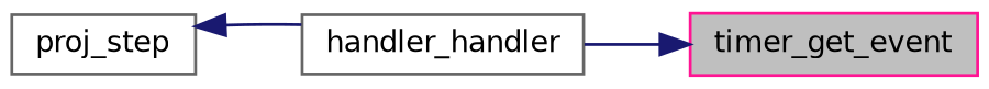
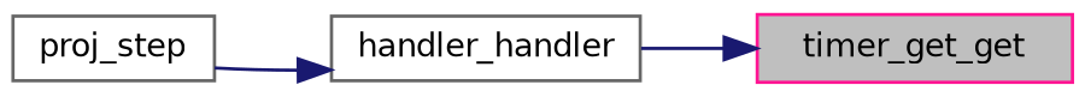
  digraph {
    rankdir=RL
    node [color=gray40 fillcolor=white fontname=Helvetica fontsize=10 shape=record style=filled]
    edge [color=midnightblue dir=back fontname=Helvetica fontsize=10 labelfontname=Helvetica labelfontsize=10 style=solid]
-   n1 [color=deeppink fillcolor=grey75 fontcolor=black height=0.2 label=timer_get_event width=0.4]
+   n1 [color=deeppink fillcolor=grey75 fontcolor=black height=0.2 label=timer_get_get width=0.4]
    n2 [height=0.2 label=handler_handler width=0.4]
    n3 [height=0.2 label=proj_step width=0.4]
    n1 -> n2
-   n3 -> n2
+   n2 -> n3
  }
